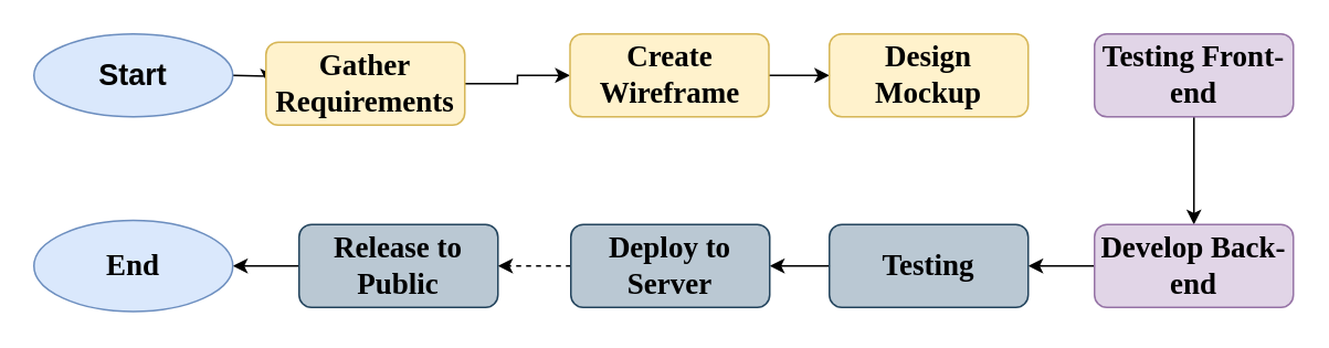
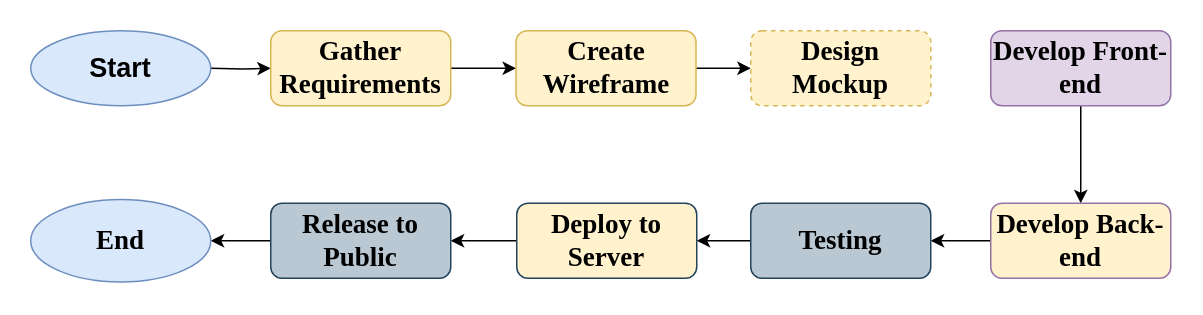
  <mxCell id="0" />
  <mxCell id="1" parent="0" />
  <mxCell id="2" value="" style="edgeStyle=orthogonalEdgeStyle;rounded=0;orthogonalLoop=1;jettySize=auto;html=1;verticalAlign=bottom;" edge="1" parent="1" target="4"><mxGeometry relative="1" as="geometry"><mxPoint x="140" y="45" as="sourcePoint" /></mxGeometry></mxCell>
  <mxCell id="3" value="" style="edgeStyle=orthogonalEdgeStyle;rounded=0;orthogonalLoop=1;jettySize=auto;html=1;" edge="1" parent="1" source="4" target="6"><mxGeometry relative="1" as="geometry" /></mxCell>
- <mxCell id="4" value="&lt;h2&gt;Gather Requirements&lt;/h2&gt;" style="whiteSpace=wrap;html=1;fontFamily=Times New Roman;rounded=1;glass=0;strokeWidth=1;shadow=0;fillColor=#fff2cc;strokeColor=#d6b656;" vertex="1" parent="1"><mxGeometry x="160" y="25" width="120" height="50" as="geometry" /></mxCell>
+ <mxCell id="4" value="&lt;h2&gt;Gather Requirements&lt;/h2&gt;" style="whiteSpace=wrap;html=1;fontFamily=Times New Roman;rounded=1;glass=0;strokeWidth=1;shadow=0;fillColor=#fff2cc;strokeColor=#d6b656;" vertex="1" parent="1"><mxGeometry x="180" y="20" width="120" height="50" as="geometry" /></mxCell>
  <mxCell id="5" value="" style="edgeStyle=orthogonalEdgeStyle;rounded=0;orthogonalLoop=1;jettySize=auto;html=1;" edge="1" parent="1" source="6" target="7"><mxGeometry relative="1" as="geometry" /></mxCell>
  <mxCell id="6" value="&lt;h2 style=&quot;border-color: var(--border-color);&quot;&gt;Create Wireframe&lt;/h2&gt;" style="whiteSpace=wrap;html=1;fontFamily=Times New Roman;rounded=1;glass=0;strokeWidth=1;shadow=0;fillColor=#fff2cc;strokeColor=#d6b656;" vertex="1" parent="1"><mxGeometry x="343.5" y="20" width="120" height="50" as="geometry" /></mxCell>
- <mxCell id="7" value="&lt;h2 style=&quot;border-color: var(--border-color);&quot;&gt;Design Mockup&lt;/h2&gt;" style="whiteSpace=wrap;html=1;fontFamily=Times New Roman;rounded=1;glass=0;strokeWidth=1;shadow=0;fillColor=#fff2cc;strokeColor=#d6b656;" vertex="1" parent="1"><mxGeometry x="500" y="20" width="120" height="50" as="geometry" /></mxCell>
+ <mxCell id="7" value="&lt;h2 style=&quot;border-color: var(--border-color);&quot;&gt;Design Mockup&lt;/h2&gt;" style="whiteSpace=wrap;html=1;fontFamily=Times New Roman;rounded=1;glass=0;strokeWidth=1;shadow=0;fillColor=#fff2cc;strokeColor=#d6b656;dashed=1;" vertex="1" parent="1"><mxGeometry x="500" y="20" width="120" height="50" as="geometry" /></mxCell>
  <mxCell id="8" value="" style="edgeStyle=orthogonalEdgeStyle;rounded=0;orthogonalLoop=1;jettySize=auto;html=1;" edge="1" parent="1" source="9" target="11"><mxGeometry relative="1" as="geometry" /></mxCell>
- <mxCell id="9" value="&lt;h2 style=&quot;border-color: var(--border-color);&quot;&gt;Testing Front-end&lt;/h2&gt;" style="whiteSpace=wrap;html=1;fontFamily=Times New Roman;rounded=1;glass=0;strokeWidth=1;shadow=0;fillColor=#e1d5e7;strokeColor=#9673a6;" vertex="1" parent="1"><mxGeometry x="660" y="20" width="120" height="50" as="geometry" /></mxCell>
+ <mxCell id="9" value="&lt;h2 style=&quot;border-color: var(--border-color);&quot;&gt;Develop Front-end&lt;/h2&gt;" style="whiteSpace=wrap;html=1;fontFamily=Times New Roman;rounded=1;glass=0;strokeWidth=1;shadow=0;fillColor=#e1d5e7;strokeColor=#9673a6;" vertex="1" parent="1"><mxGeometry x="660" y="20" width="120" height="50" as="geometry" /></mxCell>
  <mxCell id="10" value="" style="edgeStyle=orthogonalEdgeStyle;rounded=0;orthogonalLoop=1;jettySize=auto;html=1;" edge="1" parent="1" source="11" target="13"><mxGeometry relative="1" as="geometry" /></mxCell>
- <mxCell id="11" value="&lt;h2 style=&quot;border-color: var(--border-color);&quot;&gt;Develop Back-end&lt;/h2&gt;" style="whiteSpace=wrap;html=1;fontFamily=Times New Roman;rounded=1;glass=0;strokeWidth=1;shadow=0;fillColor=#e1d5e7;strokeColor=#9673a6;" vertex="1" parent="1"><mxGeometry x="660" y="135" width="120" height="50" as="geometry" /></mxCell>
+ <mxCell id="11" value="&lt;h2 style=&quot;border-color: var(--border-color);&quot;&gt;Develop Back-end&lt;/h2&gt;" style="whiteSpace=wrap;html=1;fontFamily=Times New Roman;rounded=1;glass=0;strokeWidth=1;shadow=0;fillColor=#fff2cc;strokeColor=#9673a6;" vertex="1" parent="1"><mxGeometry x="660" y="135" width="120" height="50" as="geometry" /></mxCell>
  <mxCell id="12" value="" style="edgeStyle=orthogonalEdgeStyle;rounded=0;orthogonalLoop=1;jettySize=auto;html=1;" edge="1" parent="1" source="13" target="15"><mxGeometry relative="1" as="geometry" /></mxCell>
  <mxCell id="13" value="&lt;h2 style=&quot;border-color: var(--border-color);&quot;&gt;Testing&lt;/h2&gt;" style="whiteSpace=wrap;html=1;fontFamily=Times New Roman;rounded=1;glass=0;strokeWidth=1;shadow=0;fillColor=#bac8d3;strokeColor=#23445d;" vertex="1" parent="1"><mxGeometry x="500" y="135" width="120" height="50" as="geometry" /></mxCell>
- <mxCell id="14" value="" style="edgeStyle=orthogonalEdgeStyle;rounded=0;orthogonalLoop=1;jettySize=auto;html=1;dashed=1;" edge="1" parent="1" source="15" target="17"><mxGeometry relative="1" as="geometry" /></mxCell>
- <mxCell id="15" value="&lt;h2 style=&quot;border-color: var(--border-color);&quot;&gt;Deploy to Server&lt;/h2&gt;" style="whiteSpace=wrap;html=1;fontFamily=Times New Roman;rounded=1;glass=0;strokeWidth=1;shadow=0;fillColor=#bac8d3;strokeColor=#23445d;" vertex="1" parent="1"><mxGeometry x="344" y="135" width="120" height="50" as="geometry" /></mxCell>
+ <mxCell id="14" value="" style="edgeStyle=orthogonalEdgeStyle;rounded=0;orthogonalLoop=1;jettySize=auto;html=1;" edge="1" parent="1" source="15" target="17"><mxGeometry relative="1" as="geometry" /></mxCell>
+ <mxCell id="15" value="&lt;h2 style=&quot;border-color: var(--border-color);&quot;&gt;Deploy to Server&lt;/h2&gt;" style="whiteSpace=wrap;html=1;fontFamily=Times New Roman;rounded=1;glass=0;strokeWidth=1;shadow=0;fillColor=#fff2cc;strokeColor=#23445d;" vertex="1" parent="1"><mxGeometry x="344" y="135" width="120" height="50" as="geometry" /></mxCell>
  <mxCell id="16" value="" style="edgeStyle=orthogonalEdgeStyle;rounded=0;orthogonalLoop=1;jettySize=auto;html=1;" edge="1" parent="1" source="17"><mxGeometry relative="1" as="geometry"><mxPoint x="140" y="160" as="targetPoint" /></mxGeometry></mxCell>
  <mxCell id="17" value="&lt;h2 style=&quot;border-color: var(--border-color);&quot;&gt;Release to Public&lt;/h2&gt;" style="whiteSpace=wrap;html=1;fontFamily=Times New Roman;rounded=1;glass=0;strokeWidth=1;shadow=0;fillColor=#bac8d3;strokeColor=#23445d;" vertex="1" parent="1"><mxGeometry x="180" y="135" width="120" height="50" as="geometry" /></mxCell>
  <mxCell id="18" value="&lt;h2&gt;Start&lt;/h2&gt;" style="ellipse;whiteSpace=wrap;html=1;fillColor=#dae8fc;strokeColor=#6c8ebf;" vertex="1" parent="1"><mxGeometry x="20" y="20" width="120" height="50" as="geometry" /></mxCell>
  <mxCell id="19" value="&lt;h2&gt;&lt;font face=&quot;Times New Roman&quot;&gt;End&lt;/font&gt;&lt;/h2&gt;" style="ellipse;whiteSpace=wrap;html=1;fillColor=#dae8fc;strokeColor=#6c8ebf;" vertex="1" parent="1"><mxGeometry x="20" y="132.5" width="120" height="55" as="geometry" /></mxCell>
